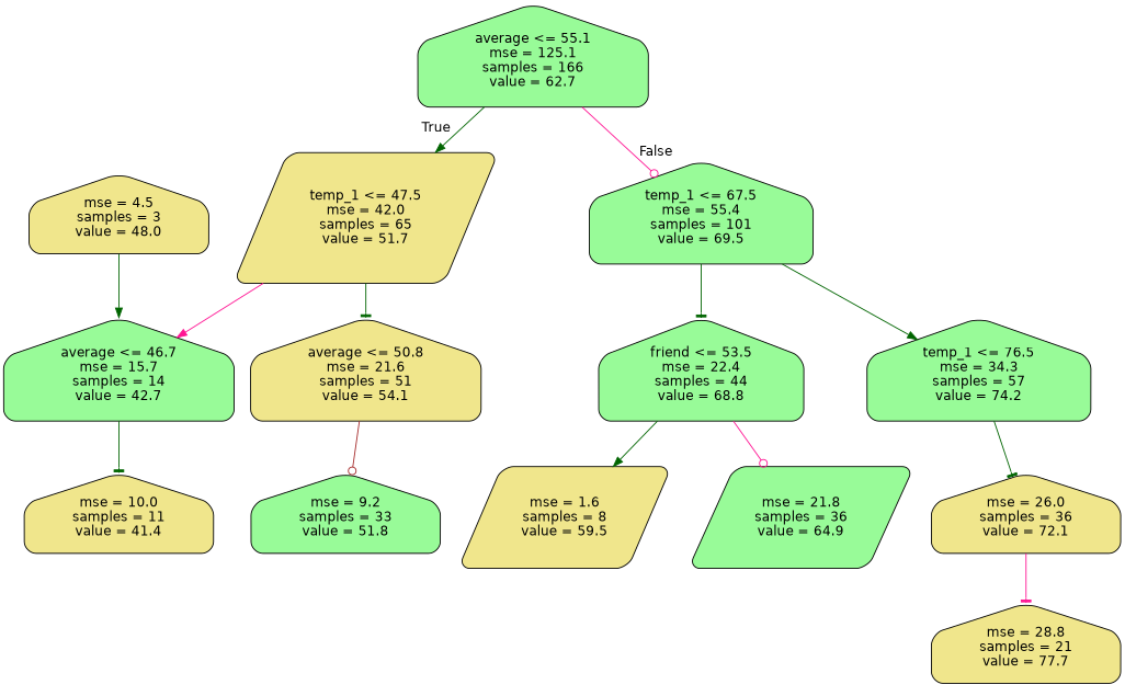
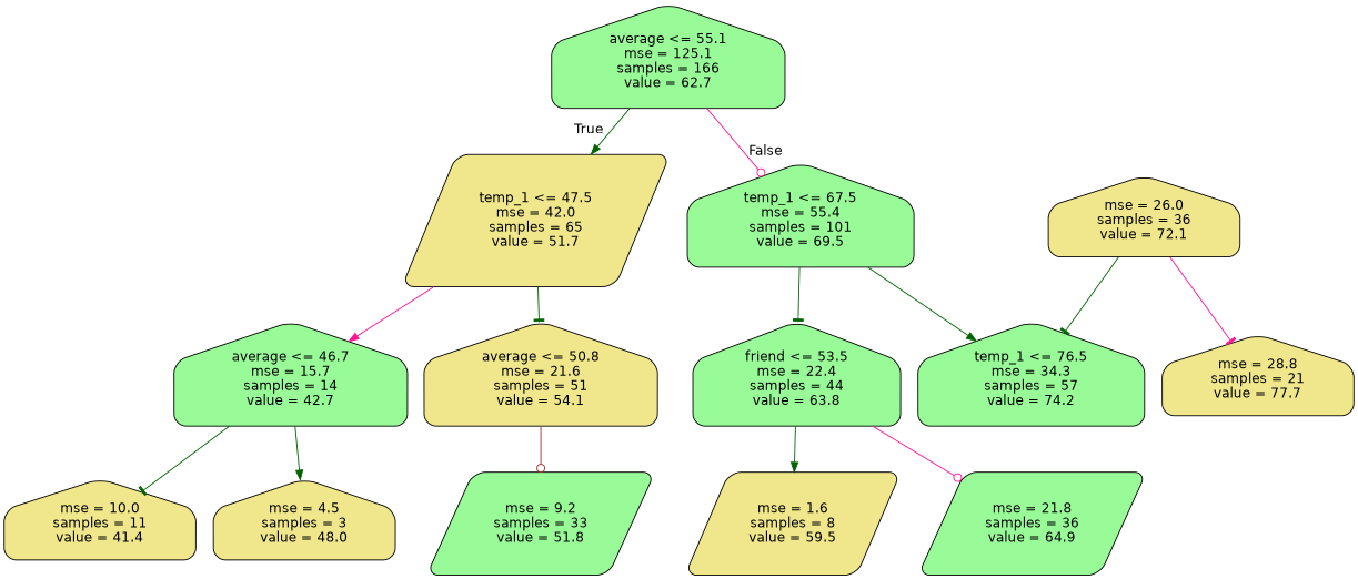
  digraph {
    node [color=black fillcolor=palegreen fontname=helvetica shape=house style="rounded,filled"]
    edge [arrowhead=normal color=darkgreen fontname=helvetica]
    n1 [label="average <= 55.1\nmse = 125.1\nsamples = 166\nvalue = 62.7"]
    n2 [fillcolor=khaki label="temp_1 <= 47.5\nmse = 42.0\nsamples = 65\nvalue = 51.7" shape=parallelogram]
    n3 [label="temp_1 <= 67.5\nmse = 55.4\nsamples = 101\nvalue = 69.5"]
    n4 [label="average <= 46.7\nmse = 15.7\nsamples = 14\nvalue = 42.7"]
    n5 [fillcolor=khaki label="average <= 50.8\nmse = 21.6\nsamples = 51\nvalue = 54.1"]
-   n6 [label="friend <= 53.5\nmse = 22.4\nsamples = 44\nvalue = 68.8"]
+   n6 [label="friend <= 53.5\nmse = 22.4\nsamples = 44\nvalue = 63.8"]
    n7 [label="temp_1 <= 76.5\nmse = 34.3\nsamples = 57\nvalue = 74.2"]
    n8 [fillcolor=khaki label="mse = 10.0\nsamples = 11\nvalue = 41.4"]
    n9 [fillcolor=khaki label="mse = 4.5\nsamples = 3\nvalue = 48.0"]
-   n10 [label="mse = 9.2\nsamples = 33\nvalue = 51.8"]
+   n10 [label="mse = 9.2\nsamples = 33\nvalue = 51.8" shape=parallelogram]
    n11 [fillcolor=khaki label="mse = 1.6\nsamples = 8\nvalue = 59.5" shape=parallelogram]
    n12 [label="mse = 21.8\nsamples = 36\nvalue = 64.9" shape=parallelogram]
    n13 [fillcolor=khaki label="mse = 26.0\nsamples = 36\nvalue = 72.1"]
    n14 [fillcolor=khaki label="mse = 28.8\nsamples = 21\nvalue = 77.7"]
    n1 -> n2 [headlabel=True labelangle=45 labeldistance=2.5]
    n1 -> n3 [arrowhead=odot color=deeppink headlabel=False labelangle=-45 labeldistance=2.5]
    n2 -> n4 [color=deeppink]
    n2 -> n5 [arrowhead=tee]
    n3 -> n6 [arrowhead=tee]
    n3 -> n7
    n4 -> n8 [arrowhead=tee]
-   n9 -> n4
+   n4 -> n9
    n5 -> n10 [arrowhead=odot color=brown]
    n6 -> n11
    n6 -> n12 [arrowhead=odot color=deeppink]
-   n7 -> n13 [arrowhead=tee]
+   n13 -> n7 [arrowhead=tee]
    n13 -> n14 [arrowhead=tee color=deeppink]
  }
